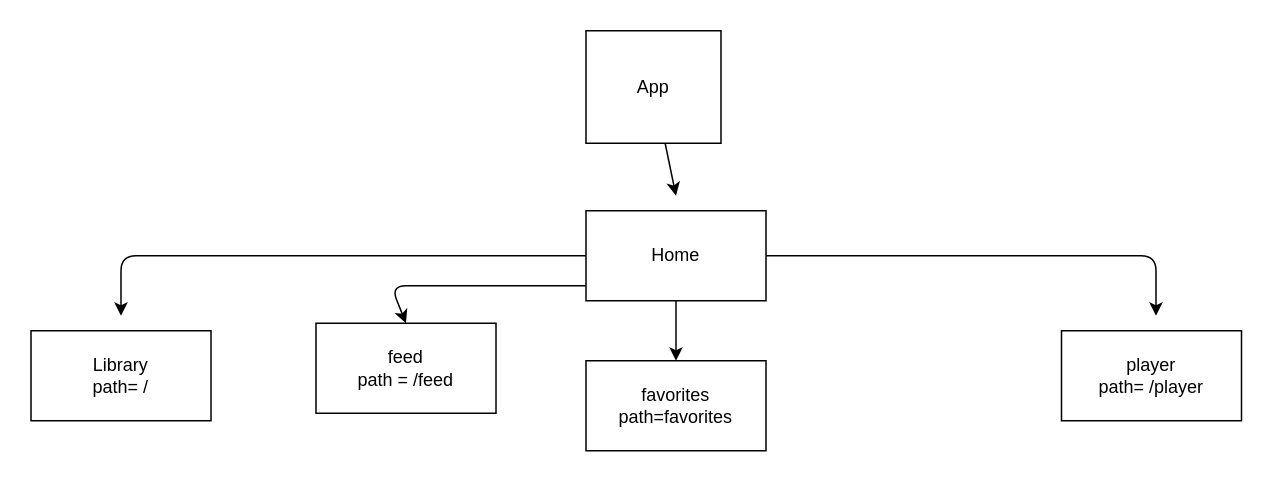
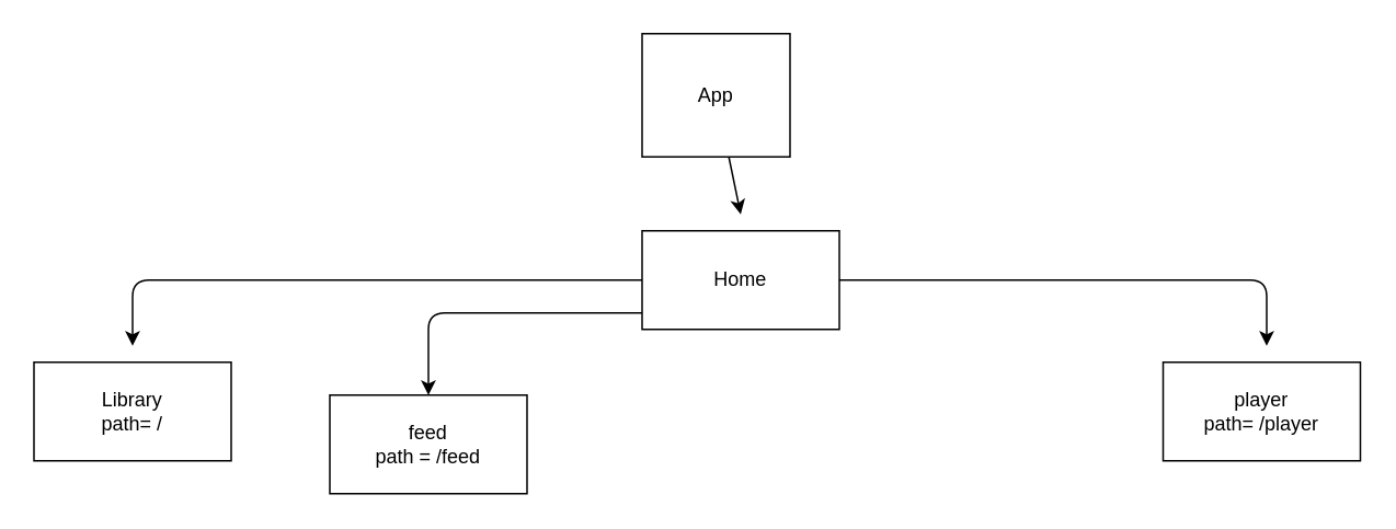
  <mxCell id="0" />
  <mxCell id="1" parent="0" />
  <mxCell id="2" style="edgeStyle=none;html=1;" edge="1" parent="1" source="3"><mxGeometry relative="1" as="geometry"><mxPoint x="450" y="130" as="targetPoint" /></mxGeometry></mxCell>
  <mxCell id="3" value="App" style="rounded=0;whiteSpace=wrap;html=1;" vertex="1" parent="1"><mxGeometry x="390" y="20" width="90" height="75" as="geometry" /></mxCell>
  <mxCell id="4" style="edgeStyle=none;html=1;" edge="1" parent="1" source="6"><mxGeometry relative="1" as="geometry"><mxPoint x="80" y="210" as="targetPoint" /><Array as="points"><mxPoint x="80" y="170" /></Array></mxGeometry></mxCell>
- <mxCell id="5" style="edgeStyle=none;html=1;entryX=0.5;entryY=0;entryDx=0;entryDy=0;" edge="1" parent="1" source="6" target="12"><mxGeometry relative="1" as="geometry" /></mxCell>
  <mxCell id="6" value="Home&lt;br&gt;" style="rounded=0;whiteSpace=wrap;html=1;" vertex="1" parent="1"><mxGeometry x="390" y="140" width="120" height="60" as="geometry" /></mxCell>
  <mxCell id="7" value="Library&lt;br&gt;path= /" style="rounded=0;whiteSpace=wrap;html=1;" vertex="1" parent="1"><mxGeometry x="20" y="220" width="120" height="60" as="geometry" /></mxCell>
- <mxCell id="8" value="feed&lt;br&gt;path = /feed" style="rounded=0;whiteSpace=wrap;html=1;" vertex="1" parent="1"><mxGeometry x="210" y="215" width="120" height="60" as="geometry" /></mxCell>
+ <mxCell id="8" value="feed&lt;br&gt;path = /feed" style="rounded=0;whiteSpace=wrap;html=1;" vertex="1" parent="1"><mxGeometry x="200" y="240" width="120" height="60" as="geometry" /></mxCell>
  <mxCell id="9" value="player&lt;br&gt;path= /player" style="rounded=0;whiteSpace=wrap;html=1;" vertex="1" parent="1"><mxGeometry x="707" y="220" width="120" height="60" as="geometry" /></mxCell>
  <mxCell id="10" value="" style="endArrow=classic;html=1;entryX=0.5;entryY=0;entryDx=0;entryDy=0;" edge="1" parent="1" target="8"><mxGeometry width="50" height="50" relative="1" as="geometry"><mxPoint x="390" y="190" as="sourcePoint" /><mxPoint x="270" y="210" as="targetPoint" /><Array as="points"><mxPoint x="390" y="190" /><mxPoint x="260" y="190" /></Array></mxGeometry></mxCell>
  <mxCell id="11" value="" style="endArrow=classic;html=1;" edge="1" parent="1"><mxGeometry width="50" height="50" relative="1" as="geometry"><mxPoint x="510" y="170" as="sourcePoint" /><mxPoint x="770" y="210" as="targetPoint" /><Array as="points"><mxPoint x="770" y="170" /></Array></mxGeometry></mxCell>
- <mxCell id="12" value="favorites&lt;br&gt;path=favorites" style="rounded=0;whiteSpace=wrap;html=1;" vertex="1" parent="1"><mxGeometry x="390" y="240" width="120" height="60" as="geometry" /></mxCell>
